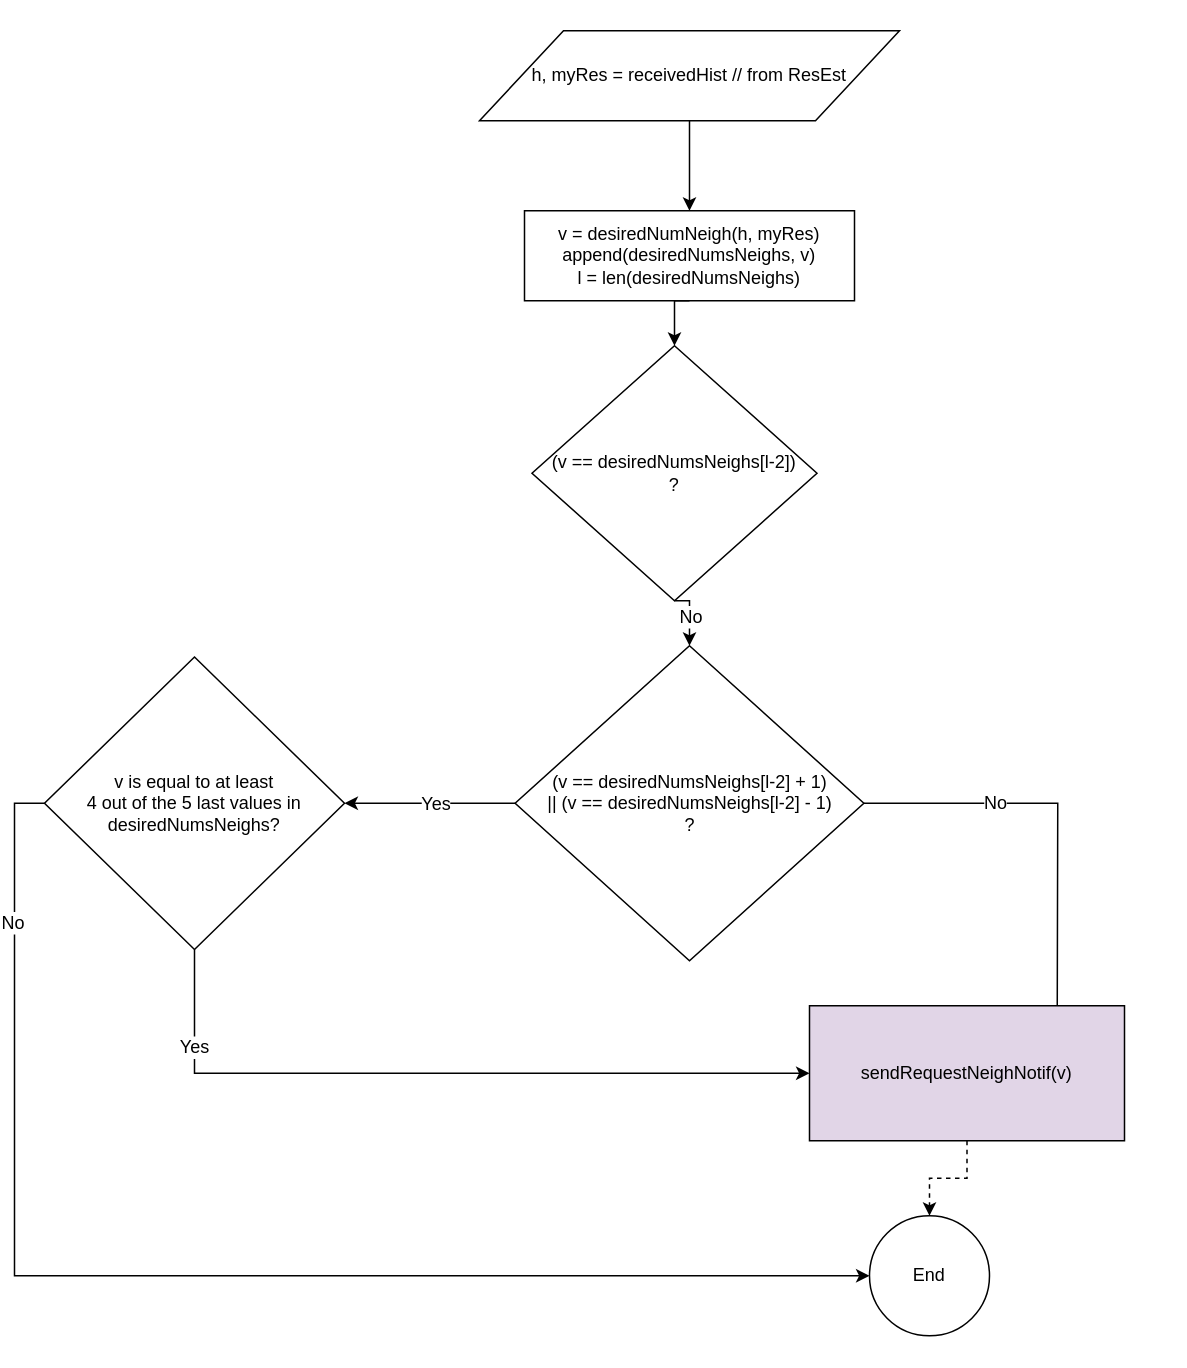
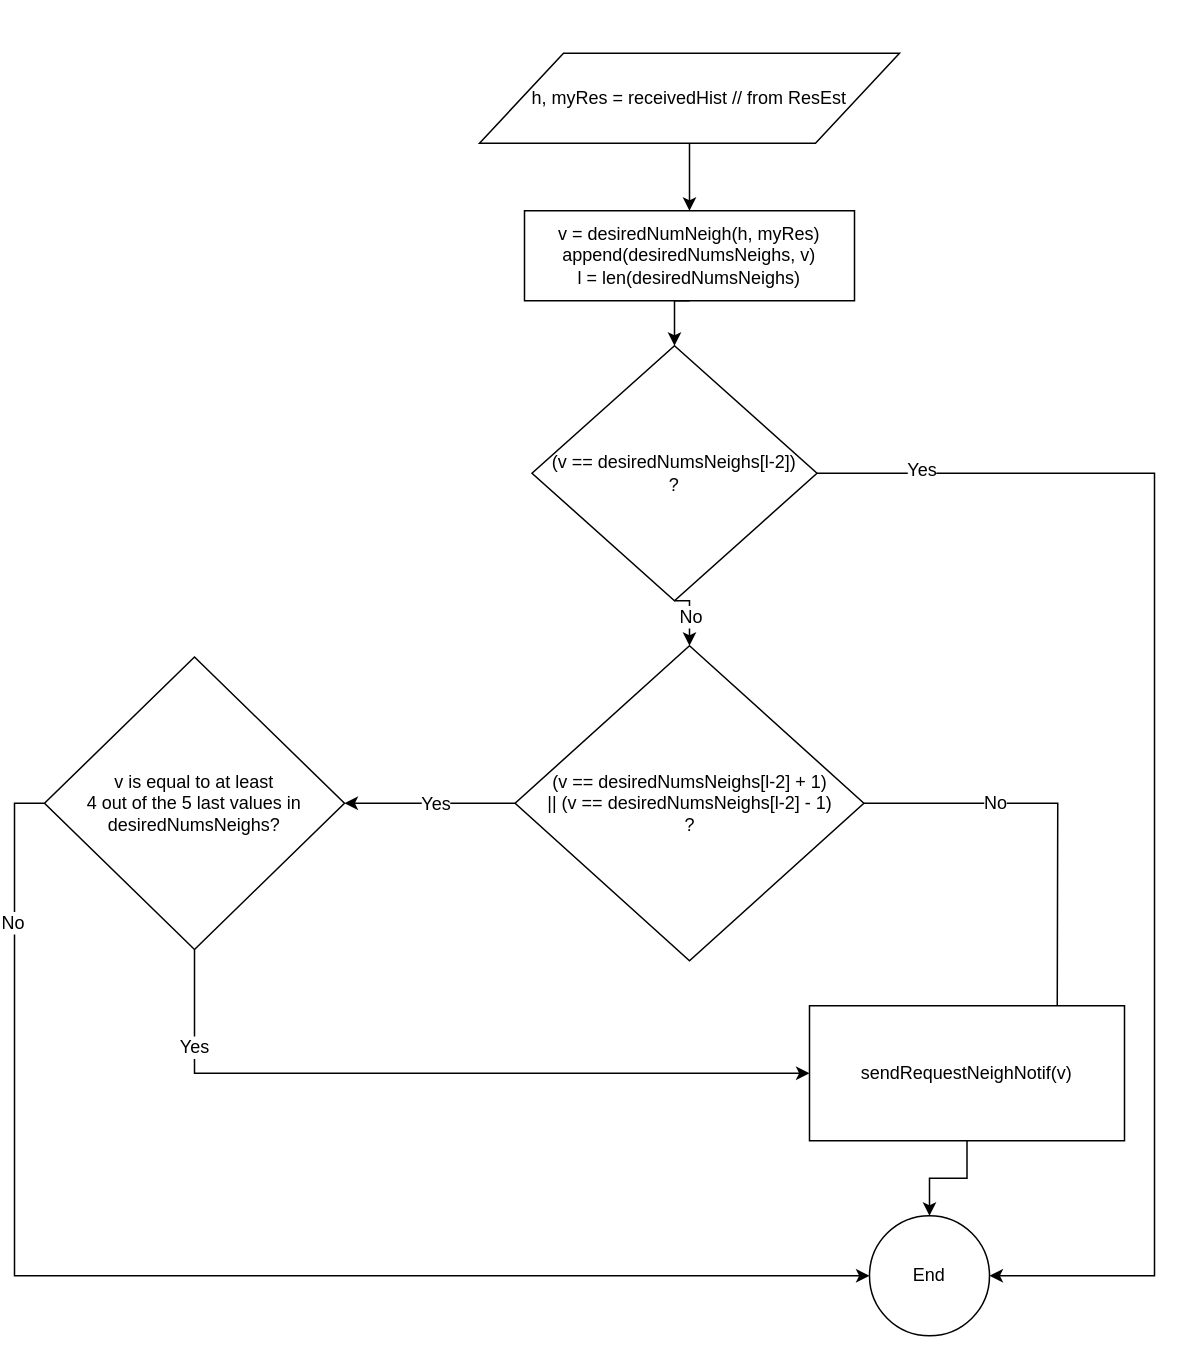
  <mxCell id="0" />
  <mxCell id="1" parent="0" />
  <mxCell id="2" style="edgeStyle=orthogonalEdgeStyle;rounded=0;orthogonalLoop=1;jettySize=auto;html=1;exitX=0.5;exitY=1;exitDx=0;exitDy=0;entryX=0.5;entryY=0;entryDx=0;entryDy=0;" edge="1" parent="1" source="3" target="5"><mxGeometry relative="1" as="geometry" /></mxCell>
- <mxCell id="3" value="h, myRes = receivedHist // from ResEst" style="shape=parallelogram;perimeter=parallelogramPerimeter;whiteSpace=wrap;html=1;" vertex="1" parent="1"><mxGeometry x="310" y="20" width="280" height="60" as="geometry" /></mxCell>
+ <mxCell id="3" value="h, myRes = receivedHist // from ResEst" style="shape=parallelogram;perimeter=parallelogramPerimeter;whiteSpace=wrap;html=1;" vertex="1" parent="1"><mxGeometry x="310" y="35" width="280" height="60" as="geometry" /></mxCell>
  <mxCell id="4" style="edgeStyle=orthogonalEdgeStyle;rounded=0;orthogonalLoop=1;jettySize=auto;html=1;exitX=0.5;exitY=1;exitDx=0;exitDy=0;entryX=0.5;entryY=0;entryDx=0;entryDy=0;" edge="1" parent="1" source="5" target="23"><mxGeometry relative="1" as="geometry" /></mxCell>
  <mxCell id="5" value="v = desiredNumNeigh(h, myRes)&lt;br&gt;append(desiredNumsNeighs, v)&lt;br&gt;l = len(desiredNumsNeighs)" style="rounded=0;whiteSpace=wrap;html=1;" vertex="1" parent="1"><mxGeometry x="340" y="140" width="220" height="60" as="geometry" /></mxCell>
  <mxCell id="6" style="edgeStyle=orthogonalEdgeStyle;rounded=0;orthogonalLoop=1;jettySize=auto;html=1;exitX=1;exitY=0.5;exitDx=0;exitDy=0;entryX=0.5;entryY=0;entryDx=0;entryDy=0;" edge="1" parent="1" source="10"><mxGeometry relative="1" as="geometry"><mxPoint x="695" y="740" as="targetPoint" /></mxGeometry></mxCell>
  <mxCell id="7" value="No" style="text;html=1;align=center;verticalAlign=middle;resizable=0;points=[];;labelBackgroundColor=#ffffff;rotation=0;" vertex="1" connectable="0" parent="6"><mxGeometry x="-0.479" y="-5" relative="1" as="geometry"><mxPoint y="-6" as="offset" /></mxGeometry></mxCell>
  <mxCell id="8" style="edgeStyle=orthogonalEdgeStyle;rounded=0;orthogonalLoop=1;jettySize=auto;html=1;exitX=0;exitY=0.5;exitDx=0;exitDy=0;entryX=1;entryY=0.5;entryDx=0;entryDy=0;" edge="1" parent="1" source="10" target="15"><mxGeometry relative="1" as="geometry" /></mxCell>
  <mxCell id="9" value="Yes" style="text;html=1;align=center;verticalAlign=middle;resizable=0;points=[];;labelBackgroundColor=#ffffff;" vertex="1" connectable="0" parent="8"><mxGeometry x="-0.312" y="-4" relative="1" as="geometry"><mxPoint x="-14" y="4" as="offset" /></mxGeometry></mxCell>
  <mxCell id="10" value="(v == desiredNumsNeighs[l-2] + 1)&lt;br&gt;|| (v == desiredNumsNeighs[l-2] - 1)&lt;br&gt;?" style="rhombus;whiteSpace=wrap;html=1;" vertex="1" parent="1"><mxGeometry x="333.75" y="430" width="232.5" height="210" as="geometry" /></mxCell>
  <mxCell id="11" style="edgeStyle=orthogonalEdgeStyle;rounded=0;orthogonalLoop=1;jettySize=auto;html=1;exitX=0.5;exitY=1;exitDx=0;exitDy=0;entryX=0;entryY=0.5;entryDx=0;entryDy=0;" edge="1" parent="1" source="15" target="17"><mxGeometry relative="1" as="geometry" /></mxCell>
  <mxCell id="12" value="Yes" style="text;html=1;align=center;verticalAlign=middle;resizable=0;points=[];;labelBackgroundColor=#ffffff;" vertex="1" connectable="0" parent="11"><mxGeometry x="-0.736" y="-1" relative="1" as="geometry"><mxPoint as="offset" /></mxGeometry></mxCell>
  <mxCell id="13" style="edgeStyle=orthogonalEdgeStyle;rounded=0;orthogonalLoop=1;jettySize=auto;html=1;exitX=0;exitY=0.5;exitDx=0;exitDy=0;entryX=0;entryY=0.5;entryDx=0;entryDy=0;" edge="1" parent="1" source="15" target="18"><mxGeometry relative="1" as="geometry" /></mxCell>
  <mxCell id="14" value="No" style="text;html=1;align=center;verticalAlign=middle;resizable=0;points=[];;labelBackgroundColor=#ffffff;" vertex="1" connectable="0" parent="13"><mxGeometry x="-0.781" y="-2" relative="1" as="geometry"><mxPoint as="offset" /></mxGeometry></mxCell>
  <mxCell id="15" value="&lt;span style=&quot;white-space: normal&quot;&gt;v is equal to at least&lt;br&gt;4 out of the 5 last values in desiredNumsNeighs?&lt;/span&gt;" style="rhombus;whiteSpace=wrap;html=1;" vertex="1" parent="1"><mxGeometry x="20" y="437.5" width="200" height="195" as="geometry" /></mxCell>
- <mxCell id="16" style="edgeStyle=orthogonalEdgeStyle;rounded=0;orthogonalLoop=1;jettySize=auto;html=1;exitX=0.5;exitY=1;exitDx=0;exitDy=0;entryX=0.5;entryY=0;entryDx=0;entryDy=0;dashed=1;" edge="1" parent="1" source="17" target="18"><mxGeometry relative="1" as="geometry" /></mxCell>
- <mxCell id="17" value="sendRequestNeighNotif(v)" style="rounded=0;whiteSpace=wrap;html=1;fillColor=#e1d5e7;" vertex="1" parent="1"><mxGeometry x="530" y="670" width="210" height="90" as="geometry" /></mxCell>
+ <mxCell id="16" style="edgeStyle=orthogonalEdgeStyle;rounded=0;orthogonalLoop=1;jettySize=auto;html=1;exitX=0.5;exitY=1;exitDx=0;exitDy=0;entryX=0.5;entryY=0;entryDx=0;entryDy=0;" edge="1" parent="1" source="17" target="18"><mxGeometry relative="1" as="geometry" /></mxCell>
+ <mxCell id="17" value="sendRequestNeighNotif(v)" style="rounded=0;whiteSpace=wrap;html=1;" vertex="1" parent="1"><mxGeometry x="530" y="670" width="210" height="90" as="geometry" /></mxCell>
  <mxCell id="18" value="End" style="ellipse;whiteSpace=wrap;html=1;" vertex="1" parent="1"><mxGeometry x="570" y="810" width="80" height="80" as="geometry" /></mxCell>
+ <mxCell id="19" style="edgeStyle=orthogonalEdgeStyle;rounded=0;orthogonalLoop=1;jettySize=auto;html=1;exitX=1;exitY=0.5;exitDx=0;exitDy=0;entryX=1;entryY=0.5;entryDx=0;entryDy=0;" edge="1" parent="1" source="23" target="18"><mxGeometry relative="1" as="geometry"><Array as="points"><mxPoint x="760" y="315" /><mxPoint x="760" y="850" /></Array></mxGeometry></mxCell>
+ <mxCell id="20" value="Yes" style="text;html=1;align=center;verticalAlign=middle;resizable=0;points=[];;labelBackgroundColor=#ffffff;" vertex="1" connectable="0" parent="19"><mxGeometry x="-0.842" y="3" relative="1" as="geometry"><mxPoint as="offset" /></mxGeometry></mxCell>
  <mxCell id="21" style="edgeStyle=orthogonalEdgeStyle;rounded=0;orthogonalLoop=1;jettySize=auto;html=1;exitX=0.5;exitY=1;exitDx=0;exitDy=0;entryX=0.5;entryY=0;entryDx=0;entryDy=0;" edge="1" parent="1" source="23" target="10"><mxGeometry relative="1" as="geometry"><mxPoint x="450" y="410" as="sourcePoint" /></mxGeometry></mxCell>
  <mxCell id="22" value="No" style="text;html=1;align=center;verticalAlign=middle;resizable=0;points=[];;labelBackgroundColor=#ffffff;" vertex="1" connectable="0" parent="21"><mxGeometry x="-0.133" y="-1" relative="1" as="geometry"><mxPoint x="1" y="3" as="offset" /></mxGeometry></mxCell>
  <mxCell id="23" value="(v == desiredNumsNeighs[l-2])&lt;br&gt;?" style="rhombus;whiteSpace=wrap;html=1;" vertex="1" parent="1"><mxGeometry x="345" y="230" width="190" height="170" as="geometry" /></mxCell>
